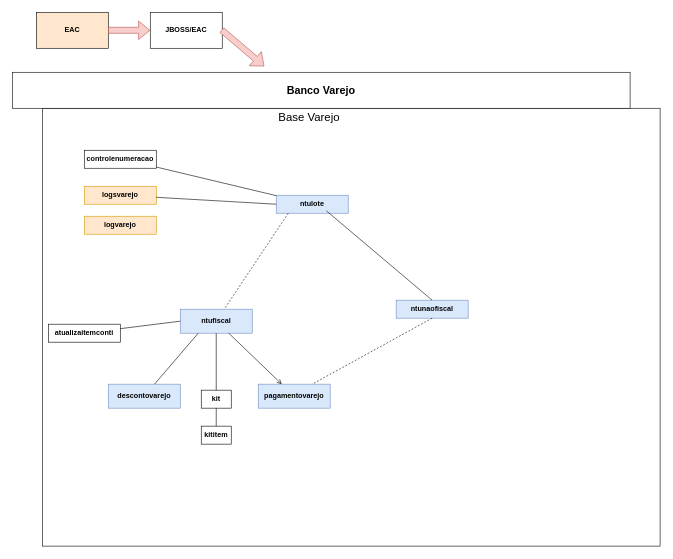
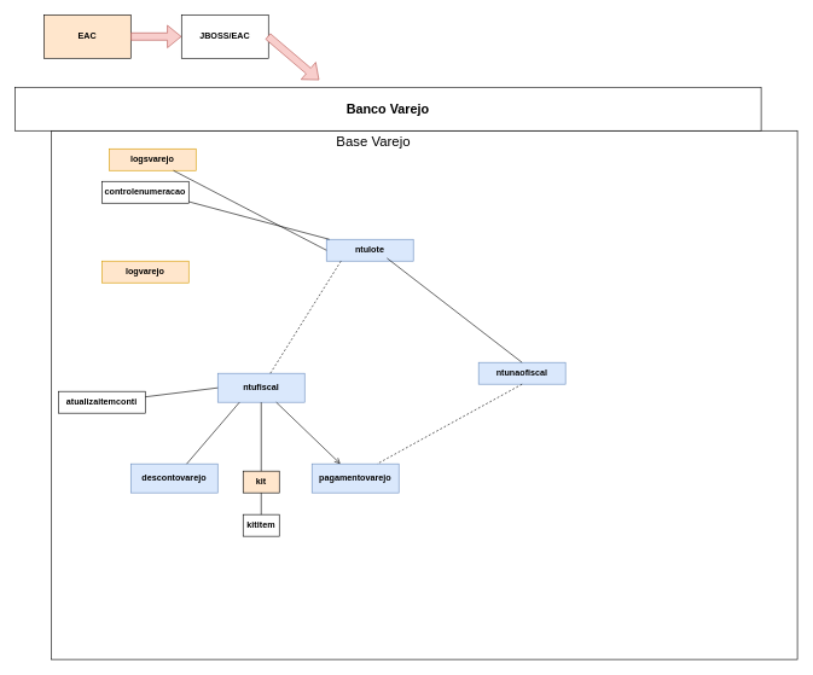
  <mxCell id="0" />
  <mxCell id="1" parent="0" />
  <mxCell id="2" value="&lt;b&gt;EAC&lt;/b&gt;" style="rounded=0;whiteSpace=wrap;html=1;fillColor=#ffe6cc;" vertex="1" parent="1"><mxGeometry x="60" y="20" width="120" height="60" as="geometry" /></mxCell>
  <mxCell id="3" value="" style="shape=flexArrow;endArrow=classic;html=1;rounded=0;fillColor=#f8cecc;strokeColor=#b85450;" edge="1" parent="1"><mxGeometry width="50" height="50" relative="1" as="geometry"><mxPoint x="180" y="50" as="sourcePoint" /><mxPoint x="250" y="50" as="targetPoint" /></mxGeometry></mxCell>
  <mxCell id="4" value="&lt;b&gt;JBOSS/EAC&lt;/b&gt;" style="rounded=0;whiteSpace=wrap;html=1;" vertex="1" parent="1"><mxGeometry x="250" y="20" width="120" height="60" as="geometry" /></mxCell>
  <mxCell id="5" value="" style="shape=flexArrow;endArrow=classic;html=1;rounded=0;fillColor=#f8cecc;strokeColor=#b85450;" edge="1" parent="1"><mxGeometry width="50" height="50" relative="1" as="geometry"><mxPoint x="369" y="49.5" as="sourcePoint" /><mxPoint x="440" y="110" as="targetPoint" /></mxGeometry></mxCell>
  <mxCell id="6" value="" style="rounded=0;whiteSpace=wrap;html=1;" vertex="1" parent="1"><mxGeometry x="70" y="180" width="1030" height="730" as="geometry" /></mxCell>
  <mxCell id="7" value="&lt;b style=&quot;font-size: 18px;&quot;&gt;Banco Varejo&lt;/b&gt;" style="rounded=0;whiteSpace=wrap;html=1;fontSize=18;" vertex="1" parent="1"><mxGeometry x="20" y="120" width="1030" height="60" as="geometry" /></mxCell>
  <mxCell id="8" value="Base Varejo" style="text;html=1;align=center;verticalAlign=middle;whiteSpace=wrap;rounded=0;fontSize=19;" vertex="1" parent="1"><mxGeometry x="460" y="180" width="110" height="30" as="geometry" /></mxCell>
  <mxCell id="9" value="&lt;b&gt;controlenumeracao&lt;/b&gt;" style="rounded=0;whiteSpace=wrap;html=1;" vertex="1" parent="1"><mxGeometry x="140" y="250" width="120" height="30" as="geometry" /></mxCell>
- <mxCell id="10" value="&lt;b&gt;logsvarejo&lt;/b&gt;" style="rounded=0;whiteSpace=wrap;html=1;fillColor=#ffe6cc;strokeColor=#d79b00;" vertex="1" parent="1"><mxGeometry x="140" y="310" width="120" height="30" as="geometry" /></mxCell>
+ <mxCell id="10" value="&lt;b&gt;logsvarejo&lt;/b&gt;" style="rounded=0;whiteSpace=wrap;html=1;fillColor=#ffe6cc;strokeColor=#d79b00;" vertex="1" parent="1"><mxGeometry x="150" y="205" width="120" height="30" as="geometry" /></mxCell>
  <mxCell id="11" value="&lt;b&gt;logvarejo&lt;/b&gt;" style="rounded=0;whiteSpace=wrap;html=1;fillColor=#ffe6cc;strokeColor=#d79b00;" vertex="1" parent="1"><mxGeometry x="140" y="360" width="120" height="30" as="geometry" /></mxCell>
- <mxCell id="12" value="&lt;b&gt;ntulote&lt;/b&gt;" style="rounded=0;whiteSpace=wrap;html=1;fillColor=#dae8fc;strokeColor=#6c8ebf;" vertex="1" parent="1"><mxGeometry x="460" y="325" width="120" height="30" as="geometry" /></mxCell>
+ <mxCell id="12" value="&lt;b&gt;ntulote&lt;/b&gt;" style="rounded=0;whiteSpace=wrap;html=1;fillColor=#dae8fc;strokeColor=#6c8ebf;" vertex="1" parent="1"><mxGeometry x="450" y="330" width="120" height="30" as="geometry" /></mxCell>
  <mxCell id="13" value="" style="endArrow=none;html=1;rounded=0;exitX=0;exitY=0.5;exitDx=0;exitDy=0;" edge="1" parent="1" source="12" target="10"><mxGeometry width="50" height="50" relative="1" as="geometry"><mxPoint x="510" y="350" as="sourcePoint" /><mxPoint x="560" y="300" as="targetPoint" /></mxGeometry></mxCell>
  <mxCell id="14" value="" style="endArrow=none;html=1;rounded=0;" edge="1" parent="1" source="12"><mxGeometry width="50" height="50" relative="1" as="geometry"><mxPoint x="450" y="270" as="sourcePoint" /><mxPoint x="260" y="278" as="targetPoint" /></mxGeometry></mxCell>
  <mxCell id="15" value="&lt;b&gt;ntufiscal&lt;/b&gt;" style="rounded=0;whiteSpace=wrap;html=1;fillColor=#dae8fc;strokeColor=#6c8ebf;" vertex="1" parent="1"><mxGeometry x="300" y="515" width="120" height="40" as="geometry" /></mxCell>
  <mxCell id="16" value="" style="endArrow=none;html=1;rounded=0;exitX=0.167;exitY=1;exitDx=0;exitDy=0;exitPerimeter=0;dashed=1;" edge="1" parent="1" source="12" target="15"><mxGeometry width="50" height="50" relative="1" as="geometry"><mxPoint x="460" y="355" as="sourcePoint" /><mxPoint x="270" y="363" as="targetPoint" /></mxGeometry></mxCell>
  <mxCell id="17" value="&lt;b&gt;atualizaitemconti&lt;/b&gt;" style="rounded=0;whiteSpace=wrap;html=1;" vertex="1" parent="1"><mxGeometry x="80" y="540" width="120" height="30" as="geometry" /></mxCell>
  <mxCell id="18" value="" style="endArrow=none;html=1;rounded=0;exitX=0;exitY=0.5;exitDx=0;exitDy=0;" edge="1" parent="1" source="15" target="17"><mxGeometry width="50" height="50" relative="1" as="geometry"><mxPoint x="310" y="530" as="sourcePoint" /><mxPoint x="120" y="515" as="targetPoint" /></mxGeometry></mxCell>
  <mxCell id="19" value="&lt;b&gt;descontovarejo&lt;/b&gt;" style="rounded=0;whiteSpace=wrap;html=1;fillColor=#dae8fc;strokeColor=#6c8ebf;" vertex="1" parent="1"><mxGeometry x="180" y="640" width="120" height="40" as="geometry" /></mxCell>
  <mxCell id="20" value="" style="endArrow=none;html=1;rounded=0;exitX=0.25;exitY=1;exitDx=0;exitDy=0;" edge="1" parent="1" source="15" target="19"><mxGeometry width="50" height="50" relative="1" as="geometry"><mxPoint x="310" y="545" as="sourcePoint" /><mxPoint x="210" y="558" as="targetPoint" /></mxGeometry></mxCell>
- <mxCell id="21" value="&lt;b&gt;kit&lt;/b&gt;" style="rounded=0;whiteSpace=wrap;html=1;" vertex="1" parent="1"><mxGeometry x="335" y="650" width="50" height="30" as="geometry" /></mxCell>
+ <mxCell id="21" value="&lt;b&gt;kit&lt;/b&gt;" style="rounded=0;whiteSpace=wrap;html=1;fillColor=#ffe6cc;" vertex="1" parent="1"><mxGeometry x="335" y="650" width="50" height="30" as="geometry" /></mxCell>
  <mxCell id="22" value="" style="endArrow=none;html=1;rounded=0;" edge="1" parent="1" source="15" target="21"><mxGeometry width="50" height="50" relative="1" as="geometry"><mxPoint x="340" y="565" as="sourcePoint" /><mxPoint x="267" y="650" as="targetPoint" /></mxGeometry></mxCell>
  <mxCell id="23" value="&lt;b&gt;pagamentovarejo&lt;/b&gt;" style="rounded=0;whiteSpace=wrap;html=1;fillColor=#dae8fc;strokeColor=#6c8ebf;" vertex="1" parent="1"><mxGeometry x="430" y="640" width="120" height="40" as="geometry" /></mxCell>
  <mxCell id="24" value="" style="endArrow=open;html=1;rounded=0;" edge="1" parent="1" source="15" target="23"><mxGeometry width="50" height="50" relative="1" as="geometry"><mxPoint x="370" y="565" as="sourcePoint" /><mxPoint x="370" y="660" as="targetPoint" /></mxGeometry></mxCell>
  <mxCell id="25" value="&lt;b&gt;kititem&lt;/b&gt;" style="rounded=0;whiteSpace=wrap;html=1;" vertex="1" parent="1"><mxGeometry x="335" y="710" width="50" height="30" as="geometry" /></mxCell>
  <mxCell id="26" value="" style="endArrow=none;html=1;rounded=0;exitX=0.5;exitY=1;exitDx=0;exitDy=0;" edge="1" parent="1" source="21" target="25"><mxGeometry width="50" height="50" relative="1" as="geometry"><mxPoint x="410" y="655" as="sourcePoint" /><mxPoint x="498" y="740" as="targetPoint" /></mxGeometry></mxCell>
  <mxCell id="27" value="&lt;b&gt;ntunaofiscal&lt;/b&gt;" style="rounded=0;whiteSpace=wrap;html=1;fillColor=#dae8fc;strokeColor=#6c8ebf;" vertex="1" parent="1"><mxGeometry x="660" y="500" width="120" height="30" as="geometry" /></mxCell>
  <mxCell id="28" value="" style="endArrow=none;html=1;rounded=0;exitX=0.697;exitY=0.867;exitDx=0;exitDy=0;exitPerimeter=0;entryX=0.5;entryY=0;entryDx=0;entryDy=0;" edge="1" parent="1" source="12" target="27"><mxGeometry width="50" height="50" relative="1" as="geometry"><mxPoint x="480" y="370" as="sourcePoint" /><mxPoint x="383" y="525" as="targetPoint" /></mxGeometry></mxCell>
  <mxCell id="29" value="" style="endArrow=none;html=1;rounded=0;exitX=0.5;exitY=1;exitDx=0;exitDy=0;entryX=0.75;entryY=0;entryDx=0;entryDy=0;dashed=1;" edge="1" parent="1" source="27" target="23"><mxGeometry width="50" height="50" relative="1" as="geometry"><mxPoint x="391" y="565" as="sourcePoint" /><mxPoint x="479" y="650" as="targetPoint" /></mxGeometry></mxCell>
